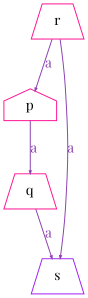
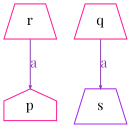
  digraph {
    fontname="Playfair Display"
    node [color=deeppink fontname="Playfair Display" shape=trapezium]
    edge [arrowsize=0.3 color="#8b41b1" fontcolor="#8b41b1" fontname="Playfair Display"]
    p [shape=house]
    q
    s [color=purple]
    r
-   p -> q [label=a]
    q -> s [label=a]
    r -> p [label=a]
-   r -> s [label=a]
  }
